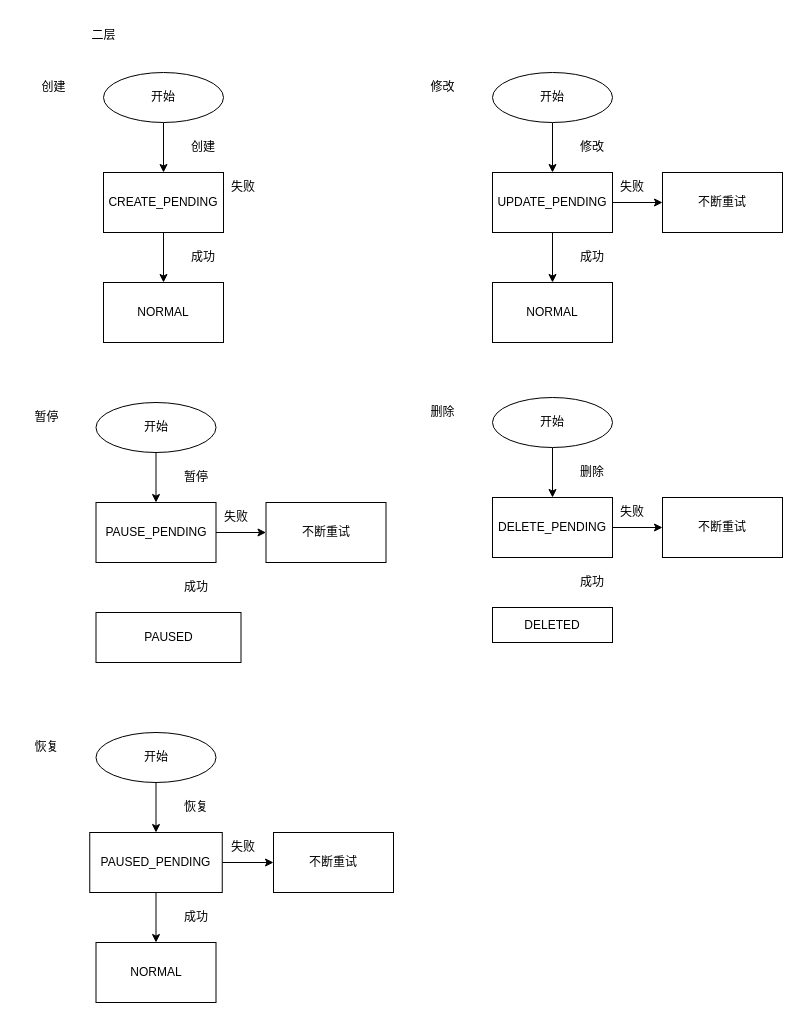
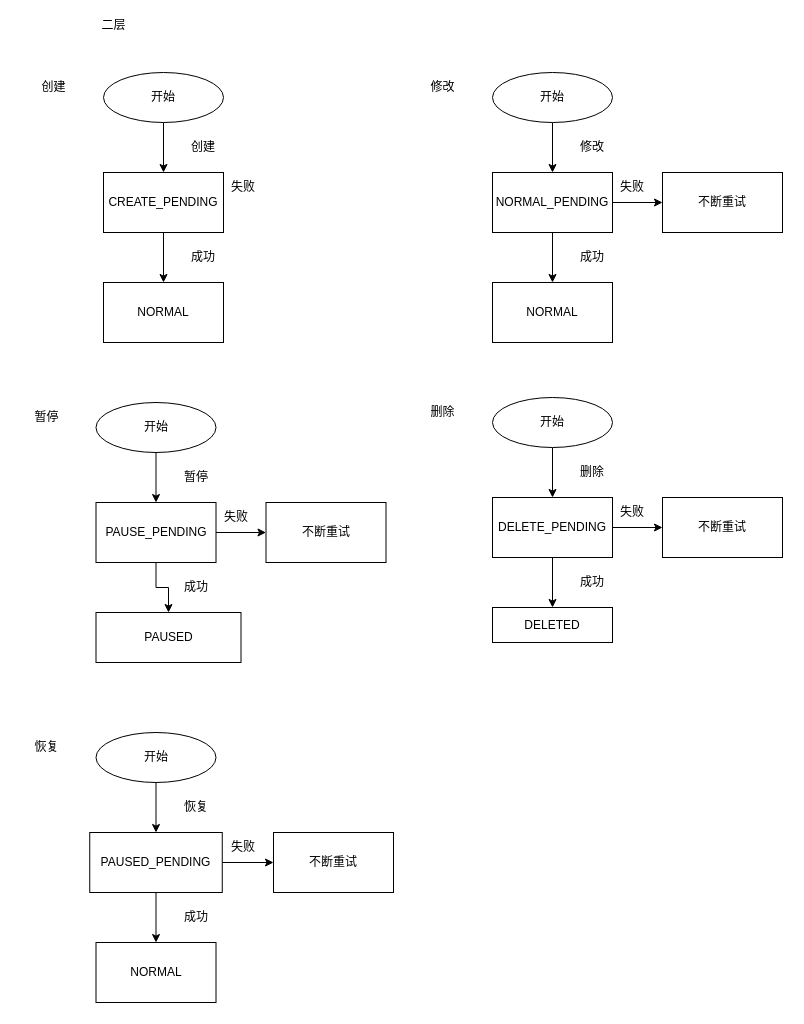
  <mxCell id="0" />
  <mxCell id="1" parent="0" />
  <mxCell id="2" style="edgeStyle=orthogonalEdgeStyle;rounded=0;orthogonalLoop=1;jettySize=auto;html=1;exitX=0.5;exitY=1;exitDx=0;exitDy=0;entryX=0.5;entryY=0;entryDx=0;entryDy=0;" edge="1" parent="1" source="3" target="6"><mxGeometry relative="1" as="geometry" /></mxCell>
  <mxCell id="3" value="开始" style="ellipse;whiteSpace=wrap;html=1;" vertex="1" parent="1"><mxGeometry x="103" y="72" width="120" height="50" as="geometry" /></mxCell>
- <mxCell id="4" value="二层" style="text;html=1;align=center;verticalAlign=middle;resizable=0;points=[];autosize=1;strokeColor=none;fillColor=none;" vertex="1" parent="1"><mxGeometry x="78" y="20" width="50" height="30" as="geometry" /></mxCell>
+ <mxCell id="4" value="二层" style="text;html=1;align=center;verticalAlign=middle;resizable=0;points=[];autosize=1;strokeColor=none;fillColor=none;" vertex="1" parent="1"><mxGeometry x="88" y="10" width="50" height="30" as="geometry" /></mxCell>
  <mxCell id="5" style="edgeStyle=orthogonalEdgeStyle;rounded=0;orthogonalLoop=1;jettySize=auto;html=1;exitX=0.5;exitY=1;exitDx=0;exitDy=0;entryX=0.5;entryY=0;entryDx=0;entryDy=0;" edge="1" parent="1" source="6" target="9"><mxGeometry relative="1" as="geometry" /></mxCell>
  <mxCell id="6" value="CREATE_PENDING" style="rounded=0;whiteSpace=wrap;html=1;" vertex="1" parent="1"><mxGeometry x="103" y="172" width="120" height="60" as="geometry" /></mxCell>
  <mxCell id="7" value="创建" style="text;strokeColor=none;align=center;fillColor=none;html=1;verticalAlign=middle;whiteSpace=wrap;rounded=0;" vertex="1" parent="1"><mxGeometry x="173" y="132" width="60" height="30" as="geometry" /></mxCell>
  <mxCell id="8" value="失败" style="text;strokeColor=none;align=center;fillColor=none;html=1;verticalAlign=middle;whiteSpace=wrap;rounded=0;" vertex="1" parent="1"><mxGeometry x="213" y="172" width="60" height="30" as="geometry" /></mxCell>
  <mxCell id="9" value="NORMAL" style="rounded=0;whiteSpace=wrap;html=1;" vertex="1" parent="1"><mxGeometry x="103" y="282" width="120" height="60" as="geometry" /></mxCell>
  <mxCell id="10" value="成功" style="text;strokeColor=none;align=center;fillColor=none;html=1;verticalAlign=middle;whiteSpace=wrap;rounded=0;" vertex="1" parent="1"><mxGeometry x="173" y="242" width="60" height="30" as="geometry" /></mxCell>
  <mxCell id="11" value="创建" style="text;html=1;align=center;verticalAlign=middle;resizable=0;points=[];autosize=1;strokeColor=none;fillColor=none;" vertex="1" parent="1"><mxGeometry x="28" y="72" width="50" height="30" as="geometry" /></mxCell>
  <mxCell id="12" style="edgeStyle=orthogonalEdgeStyle;rounded=0;orthogonalLoop=1;jettySize=auto;html=1;exitX=0.5;exitY=1;exitDx=0;exitDy=0;entryX=0.5;entryY=0;entryDx=0;entryDy=0;" edge="1" parent="1" source="13" target="16"><mxGeometry relative="1" as="geometry" /></mxCell>
  <mxCell id="13" value="开始" style="ellipse;whiteSpace=wrap;html=1;" vertex="1" parent="1"><mxGeometry x="492" y="72" width="120" height="50" as="geometry" /></mxCell>
  <mxCell id="14" style="edgeStyle=orthogonalEdgeStyle;rounded=0;orthogonalLoop=1;jettySize=auto;html=1;exitX=1;exitY=0.5;exitDx=0;exitDy=0;entryX=0;entryY=0.5;entryDx=0;entryDy=0;" edge="1" parent="1" source="16" target="18"><mxGeometry relative="1" as="geometry" /></mxCell>
  <mxCell id="15" style="edgeStyle=orthogonalEdgeStyle;rounded=0;orthogonalLoop=1;jettySize=auto;html=1;exitX=0.5;exitY=1;exitDx=0;exitDy=0;entryX=0.5;entryY=0;entryDx=0;entryDy=0;" edge="1" parent="1" source="16" target="20"><mxGeometry relative="1" as="geometry" /></mxCell>
- <mxCell id="16" value="UPDATE_PENDING" style="rounded=0;whiteSpace=wrap;html=1;" vertex="1" parent="1"><mxGeometry x="492" y="172" width="120" height="60" as="geometry" /></mxCell>
+ <mxCell id="16" value="NORMAL_PENDING" style="rounded=0;whiteSpace=wrap;html=1;" vertex="1" parent="1"><mxGeometry x="492" y="172" width="120" height="60" as="geometry" /></mxCell>
  <mxCell id="17" value="修改" style="text;strokeColor=none;align=center;fillColor=none;html=1;verticalAlign=middle;whiteSpace=wrap;rounded=0;" vertex="1" parent="1"><mxGeometry x="562" y="132" width="60" height="30" as="geometry" /></mxCell>
  <mxCell id="18" value="不断重试" style="rounded=0;whiteSpace=wrap;html=1;" vertex="1" parent="1"><mxGeometry x="662" y="172" width="120" height="60" as="geometry" /></mxCell>
  <mxCell id="19" value="失败" style="text;strokeColor=none;align=center;fillColor=none;html=1;verticalAlign=middle;whiteSpace=wrap;rounded=0;" vertex="1" parent="1"><mxGeometry x="602" y="172" width="60" height="30" as="geometry" /></mxCell>
  <mxCell id="20" value="NORMAL" style="rounded=0;whiteSpace=wrap;html=1;" vertex="1" parent="1"><mxGeometry x="492" y="282" width="120" height="60" as="geometry" /></mxCell>
  <mxCell id="21" value="成功" style="text;strokeColor=none;align=center;fillColor=none;html=1;verticalAlign=middle;whiteSpace=wrap;rounded=0;" vertex="1" parent="1"><mxGeometry x="562" y="242" width="60" height="30" as="geometry" /></mxCell>
  <mxCell id="22" value="修改" style="text;html=1;align=center;verticalAlign=middle;resizable=0;points=[];autosize=1;strokeColor=none;fillColor=none;" vertex="1" parent="1"><mxGeometry x="417" y="72" width="50" height="30" as="geometry" /></mxCell>
  <mxCell id="23" style="edgeStyle=orthogonalEdgeStyle;rounded=0;orthogonalLoop=1;jettySize=auto;html=1;exitX=0.5;exitY=1;exitDx=0;exitDy=0;entryX=0.5;entryY=0;entryDx=0;entryDy=0;" edge="1" parent="1" source="24" target="27"><mxGeometry relative="1" as="geometry" /></mxCell>
  <mxCell id="24" value="开始" style="ellipse;whiteSpace=wrap;html=1;" vertex="1" parent="1"><mxGeometry x="95.5" y="402" width="120" height="50" as="geometry" /></mxCell>
  <mxCell id="25" style="edgeStyle=orthogonalEdgeStyle;rounded=0;orthogonalLoop=1;jettySize=auto;html=1;exitX=1;exitY=0.5;exitDx=0;exitDy=0;entryX=0;entryY=0.5;entryDx=0;entryDy=0;" edge="1" parent="1" source="27" target="29"><mxGeometry relative="1" as="geometry" /></mxCell>
+ <mxCell id="26" style="edgeStyle=orthogonalEdgeStyle;rounded=0;orthogonalLoop=1;jettySize=auto;html=1;exitX=0.5;exitY=1;exitDx=0;exitDy=0;entryX=0.5;entryY=0;entryDx=0;entryDy=0;" edge="1" parent="1" source="27" target="31"><mxGeometry relative="1" as="geometry" /></mxCell>
  <mxCell id="27" value="PAUSE_PENDING" style="rounded=0;whiteSpace=wrap;html=1;" vertex="1" parent="1"><mxGeometry x="95.5" y="502" width="120" height="60" as="geometry" /></mxCell>
  <mxCell id="28" value="暂停" style="text;strokeColor=none;align=center;fillColor=none;html=1;verticalAlign=middle;whiteSpace=wrap;rounded=0;" vertex="1" parent="1"><mxGeometry x="165.5" y="462" width="60" height="30" as="geometry" /></mxCell>
  <mxCell id="29" value="不断重试" style="rounded=0;whiteSpace=wrap;html=1;" vertex="1" parent="1"><mxGeometry x="265.5" y="502" width="120" height="60" as="geometry" /></mxCell>
  <mxCell id="30" value="失败" style="text;strokeColor=none;align=center;fillColor=none;html=1;verticalAlign=middle;whiteSpace=wrap;rounded=0;" vertex="1" parent="1"><mxGeometry x="205.5" y="502" width="60" height="30" as="geometry" /></mxCell>
  <mxCell id="31" value="PAUSED" style="rounded=0;whiteSpace=wrap;html=1;" vertex="1" parent="1"><mxGeometry x="95.5" y="612" width="145" height="50" as="geometry" /></mxCell>
  <mxCell id="32" value="成功" style="text;strokeColor=none;align=center;fillColor=none;html=1;verticalAlign=middle;whiteSpace=wrap;rounded=0;" vertex="1" parent="1"><mxGeometry x="165.5" y="572" width="60" height="30" as="geometry" /></mxCell>
  <mxCell id="33" value="暂停" style="text;html=1;align=center;verticalAlign=middle;resizable=0;points=[];autosize=1;strokeColor=none;fillColor=none;" vertex="1" parent="1"><mxGeometry x="20.5" y="402" width="50" height="30" as="geometry" /></mxCell>
  <mxCell id="34" style="edgeStyle=orthogonalEdgeStyle;rounded=0;orthogonalLoop=1;jettySize=auto;html=1;exitX=0.5;exitY=1;exitDx=0;exitDy=0;entryX=0.5;entryY=0;entryDx=0;entryDy=0;" edge="1" parent="1" source="35" target="38"><mxGeometry relative="1" as="geometry" /></mxCell>
  <mxCell id="35" value="开始" style="ellipse;whiteSpace=wrap;html=1;" vertex="1" parent="1"><mxGeometry x="492" y="397" width="120" height="50" as="geometry" /></mxCell>
  <mxCell id="36" style="edgeStyle=orthogonalEdgeStyle;rounded=0;orthogonalLoop=1;jettySize=auto;html=1;exitX=1;exitY=0.5;exitDx=0;exitDy=0;entryX=0;entryY=0.5;entryDx=0;entryDy=0;" edge="1" parent="1" source="38" target="40"><mxGeometry relative="1" as="geometry" /></mxCell>
+ <mxCell id="37" style="edgeStyle=orthogonalEdgeStyle;rounded=0;orthogonalLoop=1;jettySize=auto;html=1;exitX=0.5;exitY=1;exitDx=0;exitDy=0;entryX=0.5;entryY=0;entryDx=0;entryDy=0;" edge="1" parent="1" source="38" target="42"><mxGeometry relative="1" as="geometry" /></mxCell>
  <mxCell id="38" value="DELETE_PENDING" style="rounded=0;whiteSpace=wrap;html=1;" vertex="1" parent="1"><mxGeometry x="492" y="497" width="120" height="60" as="geometry" /></mxCell>
  <mxCell id="39" value="删除" style="text;strokeColor=none;align=center;fillColor=none;html=1;verticalAlign=middle;whiteSpace=wrap;rounded=0;" vertex="1" parent="1"><mxGeometry x="562" y="457" width="60" height="30" as="geometry" /></mxCell>
  <mxCell id="40" value="不断重试" style="rounded=0;whiteSpace=wrap;html=1;" vertex="1" parent="1"><mxGeometry x="662" y="497" width="120" height="60" as="geometry" /></mxCell>
  <mxCell id="41" value="失败" style="text;strokeColor=none;align=center;fillColor=none;html=1;verticalAlign=middle;whiteSpace=wrap;rounded=0;" vertex="1" parent="1"><mxGeometry x="602" y="497" width="60" height="30" as="geometry" /></mxCell>
  <mxCell id="42" value="DELETED" style="rounded=0;whiteSpace=wrap;html=1;" vertex="1" parent="1"><mxGeometry x="492" y="607" width="120" height="35" as="geometry" /></mxCell>
  <mxCell id="43" value="成功" style="text;strokeColor=none;align=center;fillColor=none;html=1;verticalAlign=middle;whiteSpace=wrap;rounded=0;" vertex="1" parent="1"><mxGeometry x="562" y="567" width="60" height="30" as="geometry" /></mxCell>
  <mxCell id="44" value="删除" style="text;html=1;align=center;verticalAlign=middle;resizable=0;points=[];autosize=1;strokeColor=none;fillColor=none;" vertex="1" parent="1"><mxGeometry x="417" y="397" width="50" height="30" as="geometry" /></mxCell>
  <mxCell id="45" style="edgeStyle=orthogonalEdgeStyle;rounded=0;orthogonalLoop=1;jettySize=auto;html=1;exitX=0.5;exitY=1;exitDx=0;exitDy=0;entryX=0.5;entryY=0;entryDx=0;entryDy=0;" edge="1" parent="1" source="46" target="49"><mxGeometry relative="1" as="geometry" /></mxCell>
  <mxCell id="46" value="开始" style="ellipse;whiteSpace=wrap;html=1;" vertex="1" parent="1"><mxGeometry x="95.5" y="732" width="120" height="50" as="geometry" /></mxCell>
  <mxCell id="47" style="edgeStyle=orthogonalEdgeStyle;rounded=0;orthogonalLoop=1;jettySize=auto;html=1;exitX=1;exitY=0.5;exitDx=0;exitDy=0;entryX=0;entryY=0.5;entryDx=0;entryDy=0;" edge="1" parent="1" source="49" target="51"><mxGeometry relative="1" as="geometry" /></mxCell>
  <mxCell id="48" style="edgeStyle=orthogonalEdgeStyle;rounded=0;orthogonalLoop=1;jettySize=auto;html=1;exitX=0.5;exitY=1;exitDx=0;exitDy=0;entryX=0.5;entryY=0;entryDx=0;entryDy=0;" edge="1" parent="1" source="49" target="53"><mxGeometry relative="1" as="geometry" /></mxCell>
  <mxCell id="49" value="PAUSED_PENDING" style="rounded=0;whiteSpace=wrap;html=1;" vertex="1" parent="1"><mxGeometry x="89.25" y="832" width="132.5" height="60" as="geometry" /></mxCell>
  <mxCell id="50" value="恢复" style="text;strokeColor=none;align=center;fillColor=none;html=1;verticalAlign=middle;whiteSpace=wrap;rounded=0;" vertex="1" parent="1"><mxGeometry x="165.5" y="792" width="60" height="30" as="geometry" /></mxCell>
  <mxCell id="51" value="不断重试" style="rounded=0;whiteSpace=wrap;html=1;" vertex="1" parent="1"><mxGeometry x="273" y="832" width="120" height="60" as="geometry" /></mxCell>
  <mxCell id="52" value="失败" style="text;strokeColor=none;align=center;fillColor=none;html=1;verticalAlign=middle;whiteSpace=wrap;rounded=0;" vertex="1" parent="1"><mxGeometry x="213" y="832" width="60" height="30" as="geometry" /></mxCell>
  <mxCell id="53" value="NORMAL" style="rounded=0;whiteSpace=wrap;html=1;" vertex="1" parent="1"><mxGeometry x="95.5" y="942" width="120" height="60" as="geometry" /></mxCell>
  <mxCell id="54" value="成功" style="text;strokeColor=none;align=center;fillColor=none;html=1;verticalAlign=middle;whiteSpace=wrap;rounded=0;" vertex="1" parent="1"><mxGeometry x="165.5" y="902" width="60" height="30" as="geometry" /></mxCell>
  <mxCell id="55" value="恢复" style="text;html=1;align=center;verticalAlign=middle;resizable=0;points=[];autosize=1;strokeColor=none;fillColor=none;" vertex="1" parent="1"><mxGeometry x="20.5" y="732" width="50" height="30" as="geometry" /></mxCell>
